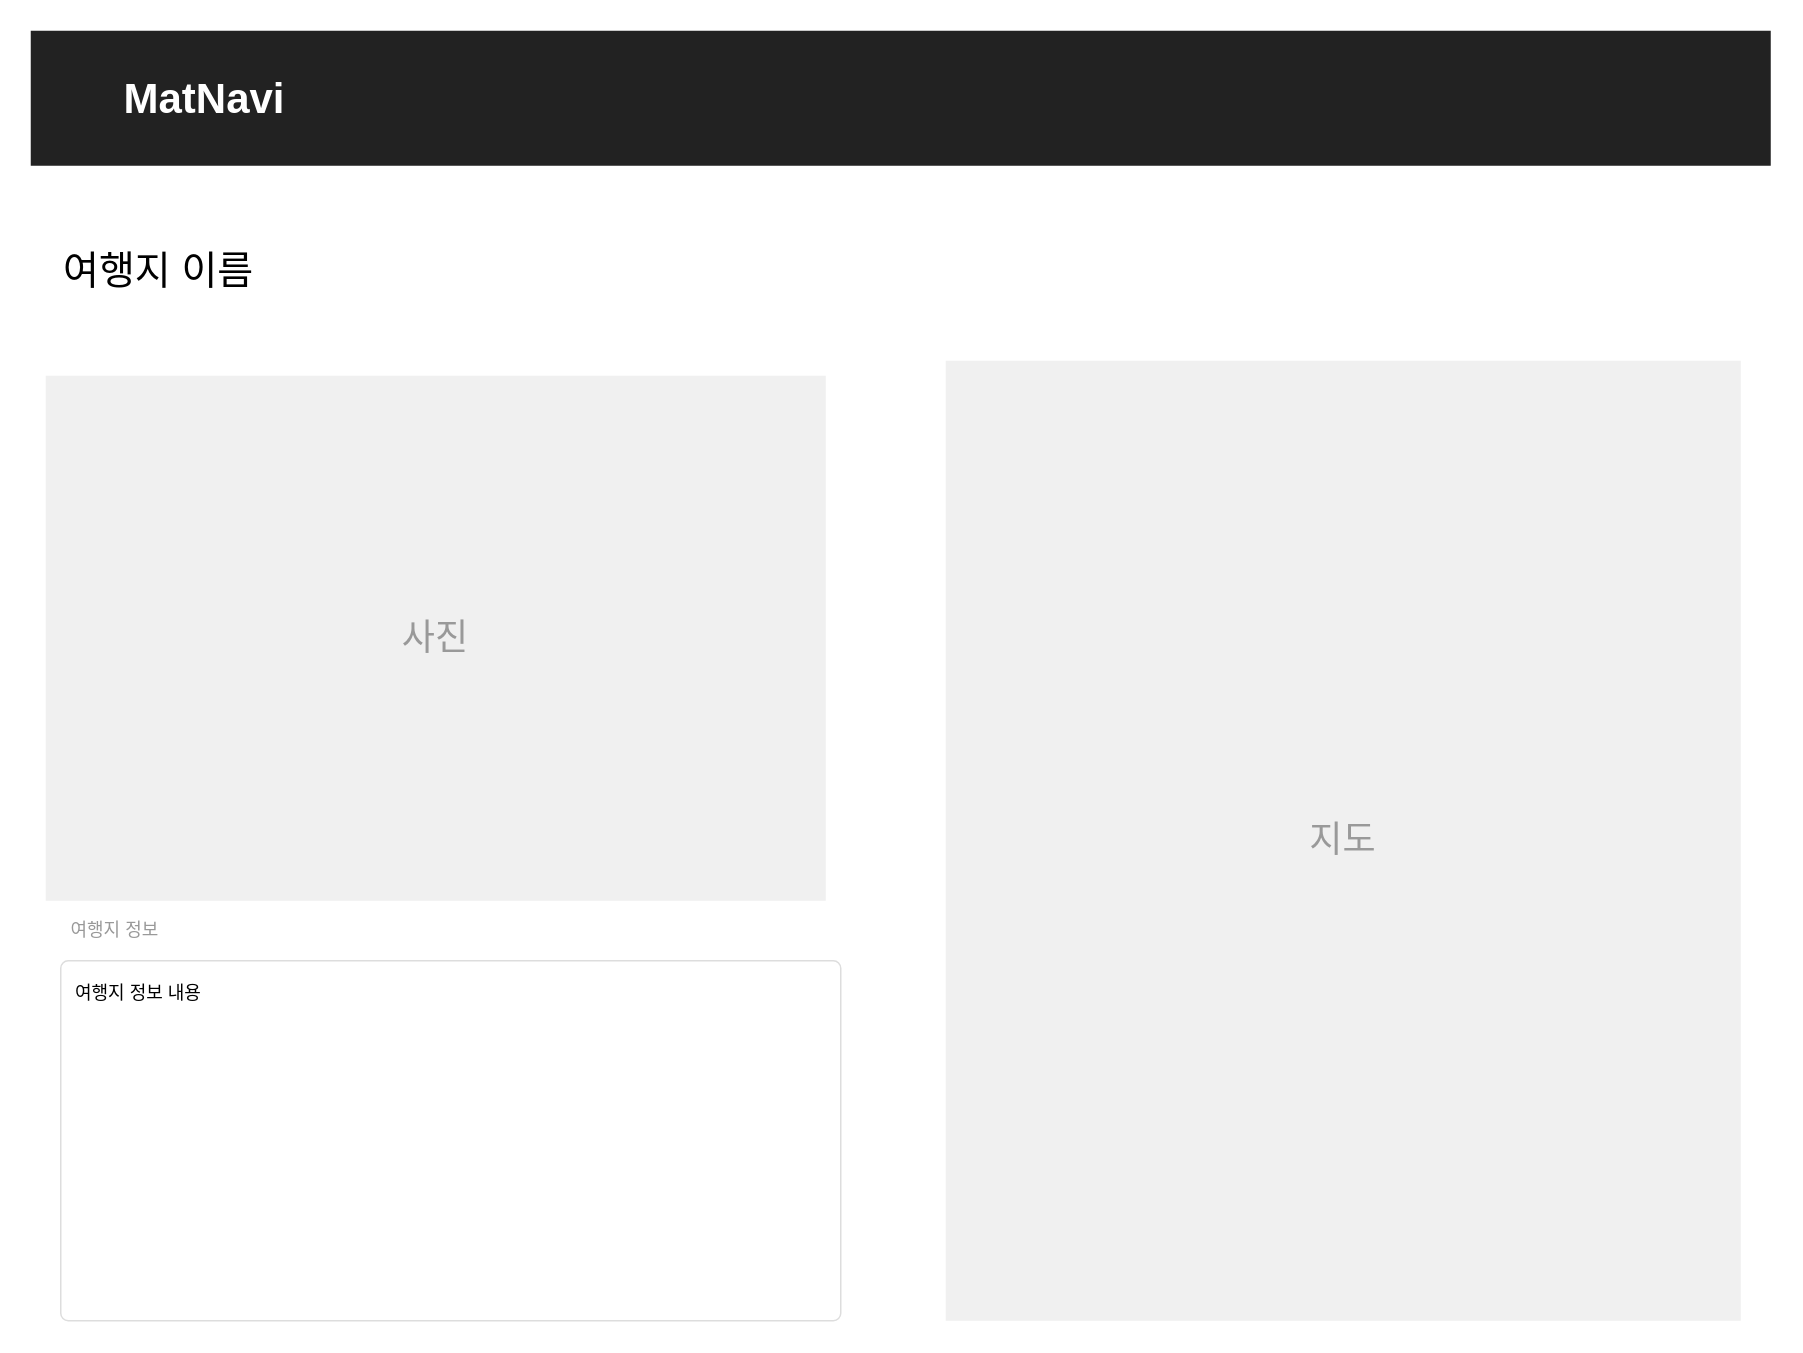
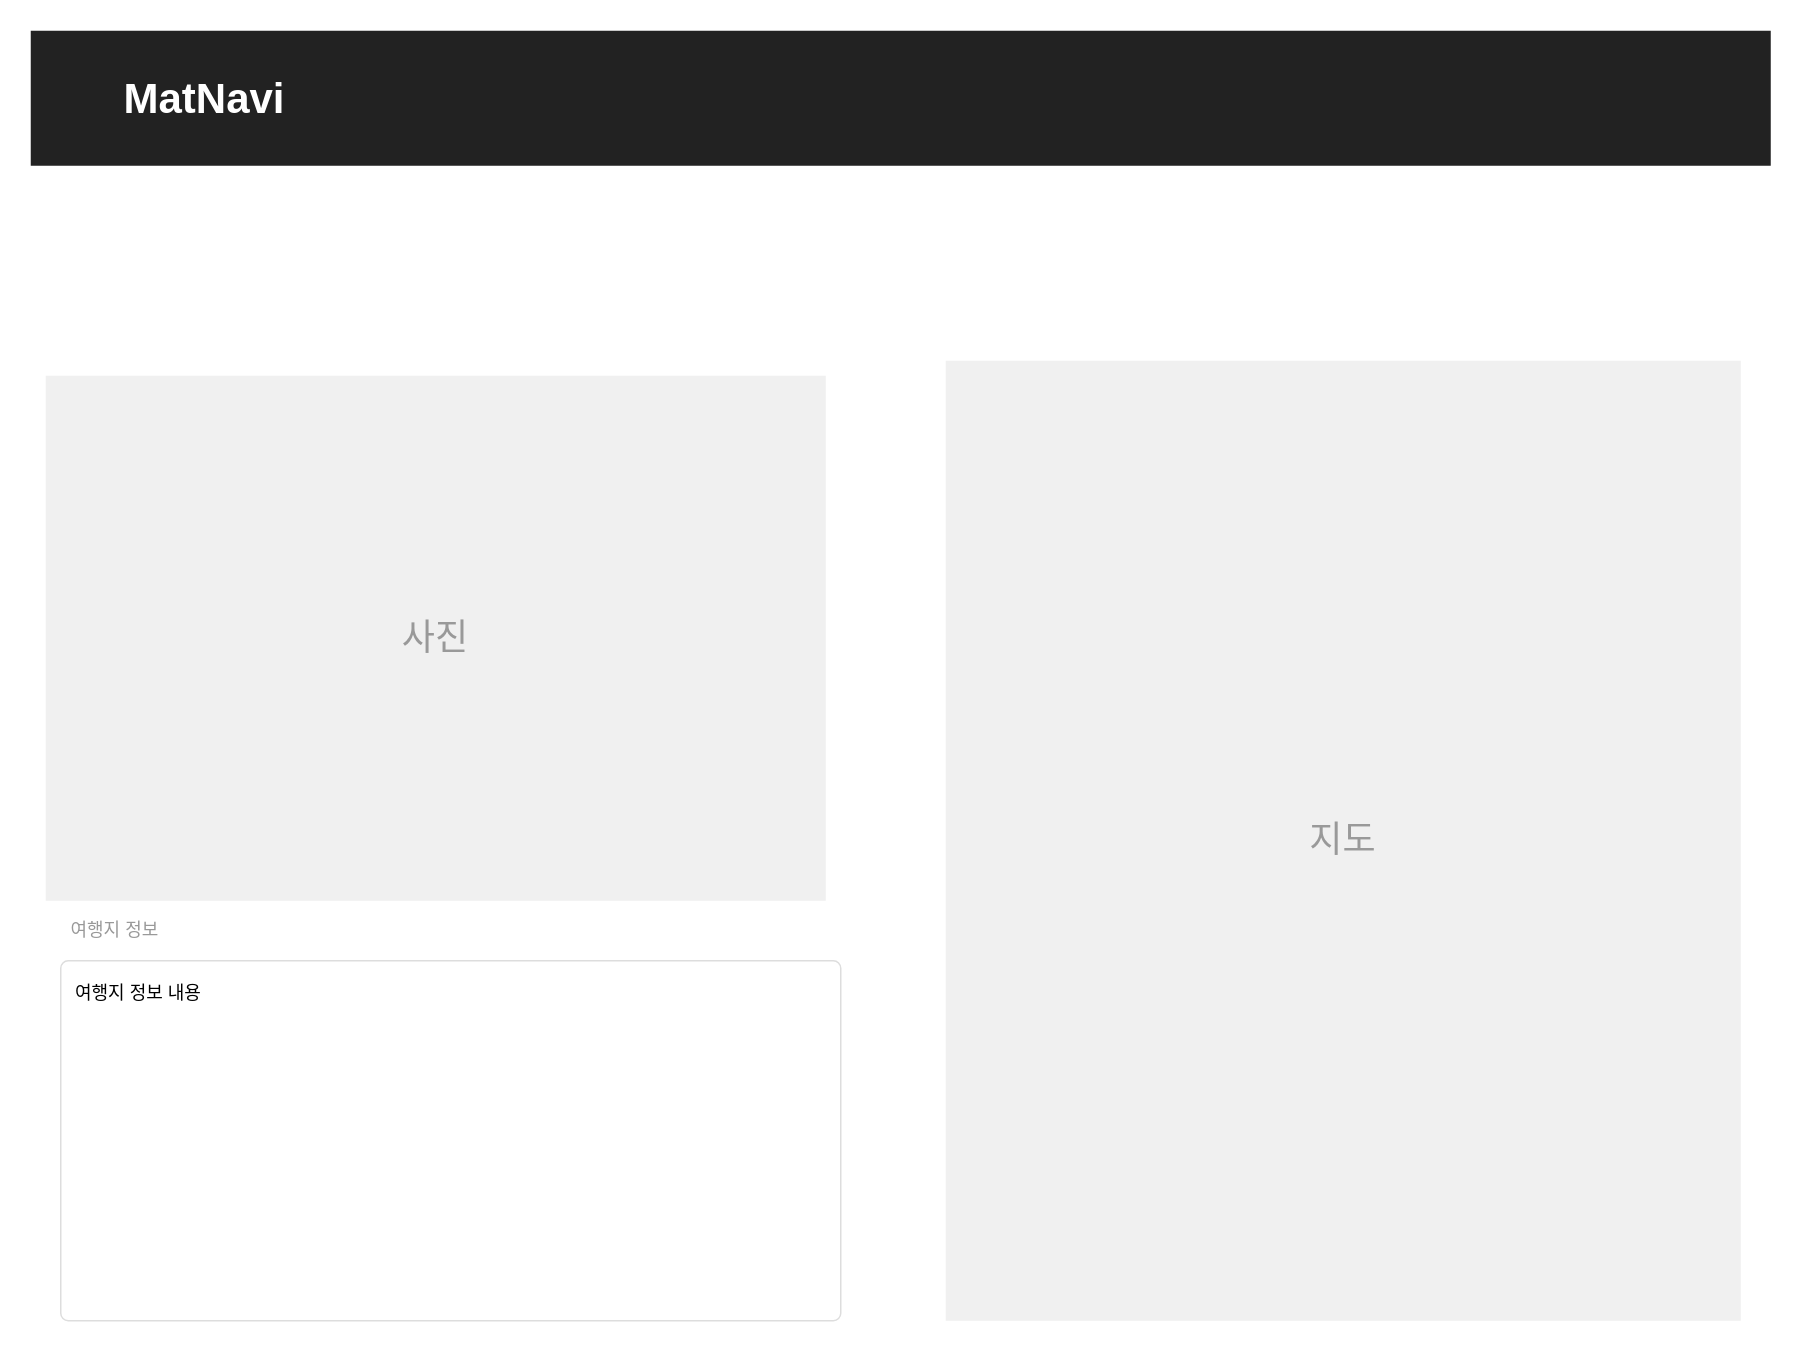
  <mxCell id="0" style=";html=1;" />
  <mxCell id="1" style=";html=1;" parent="0" />
  <mxCell id="2" value="" style="html=1;shadow=0;dashed=0;shape=mxgraph.bootstrap.rect;fillColor=#222222;strokeColor=none;whiteSpace=wrap;rounded=0;fontSize=12;fontColor=#000000;align=center;" parent="1" vertex="1"><mxGeometry x="20" y="20" width="1160" height="90" as="geometry" /></mxCell>
  <mxCell id="3" value="&lt;h1&gt;&lt;span&gt;&lt;font style=&quot;color: rgb(255, 255, 255);&quot;&gt;MatNavi&lt;/font&gt;&lt;/span&gt;&lt;/h1&gt;" style="html=1;shadow=0;dashed=0;fillColor=none;strokeColor=none;shape=mxgraph.bootstrap.rect;fontColor=#999999;fontSize=14;whiteSpace=wrap;" parent="2" vertex="1"><mxGeometry width="232" height="90" as="geometry" /></mxCell>
  <mxCell id="4" value="여행지 정보" style="html=1;shadow=0;dashed=0;shape=mxgraph.bootstrap.rect;strokeColor=none;fillColor=none;fontColor=#999999;align=left;spacingLeft=5;whiteSpace=wrap;rounded=0;" parent="1" vertex="1"><mxGeometry x="40" y="610" width="200" height="20" as="geometry" /></mxCell>
  <mxCell id="5" value="여행지 정보 내용" style="html=1;shadow=0;dashed=0;shape=mxgraph.bootstrap.rrect;rSize=5;fontSize=12;strokeColor=#dddddd;align=left;spacing=10;verticalAlign=top;whiteSpace=wrap;rounded=0;" parent="1" vertex="1"><mxGeometry x="40" y="640" width="520" height="240" as="geometry" /></mxCell>
- <mxCell id="6" value="여행지 이름" style="html=1;shadow=0;dashed=0;shape=mxgraph.bootstrap.anchor;fontSize=26;align=left;whiteSpace=wrap;" vertex="1" parent="1"><mxGeometry x="40" y="160" width="300" height="40" as="geometry" /></mxCell>
  <mxCell id="7" value="사진" style="shape=rect;fontSize=24;fillColor=#f0f0f0;strokeColor=none;fontColor=#999999;whiteSpace=wrap;" parent="1" vertex="1"><mxGeometry x="30" y="250" width="520" height="350" as="geometry" /></mxCell>
  <mxCell id="8" value="지도" style="shape=rect;fontSize=24;fillColor=#f0f0f0;strokeColor=none;fontColor=#999999;whiteSpace=wrap;" vertex="1" parent="1"><mxGeometry x="630" y="240" width="530" height="640" as="geometry" /></mxCell>
